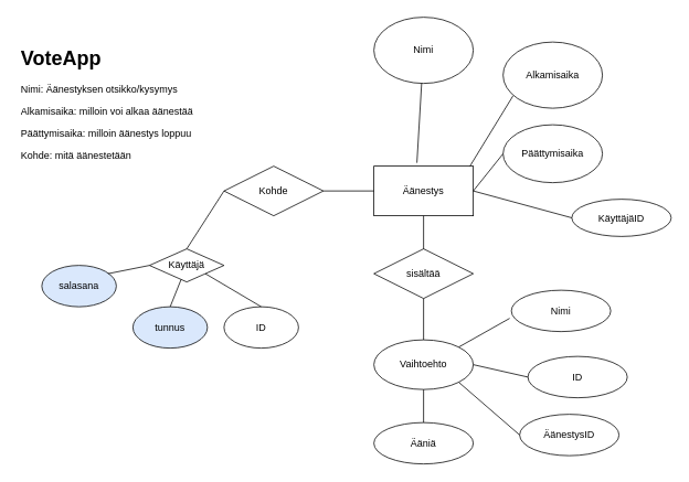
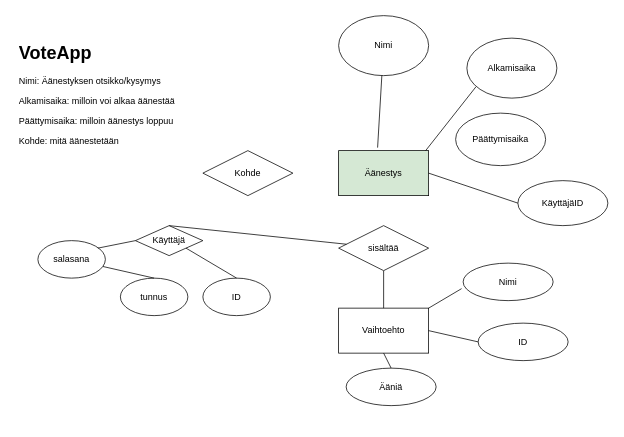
  <mxCell id="0" />
  <mxCell id="1" parent="0" />
  <mxCell id="2" value="Nimi" style="ellipse;whiteSpace=wrap;html=1;" parent="1" vertex="1"><mxGeometry x="451" width="120" height="80" as="geometry" y="20" /></mxCell>
- <mxCell id="3" value="Äänestys" style="rounded=0;whiteSpace=wrap;html=1;" parent="1" vertex="1"><mxGeometry x="451" y="200" width="120" height="60" as="geometry" /></mxCell>
- <mxCell id="4" value="Alkamisaika" style="ellipse;whiteSpace=wrap;html=1;" parent="1" vertex="1"><mxGeometry x="607" y="50" width="120" height="80" as="geometry" /></mxCell>
+ <mxCell id="3" value="Äänestys" style="rounded=0;whiteSpace=wrap;html=1;fillColor=#d5e8d4;" parent="1" vertex="1"><mxGeometry x="451" y="200" width="120" height="60" as="geometry" /></mxCell>
+ <mxCell id="4" value="Alkamisaika" style="ellipse;whiteSpace=wrap;html=1;" parent="1" vertex="1"><mxGeometry x="622" y="50" width="120" height="80" as="geometry" /></mxCell>
  <mxCell id="5" value="Päättymisaika" style="ellipse;whiteSpace=wrap;html=1;" parent="1" vertex="1"><mxGeometry x="607" y="150" width="120" height="70" as="geometry" /></mxCell>
  <mxCell id="6" value="" style="endArrow=none;html=1;exitX=0.433;exitY=-0.067;exitDx=0;exitDy=0;exitPerimeter=0;" parent="1" source="3" target="2" edge="1"><mxGeometry width="50" height="50" relative="1" as="geometry"><mxPoint x="467" y="170" as="sourcePoint" /><mxPoint x="517" y="120" as="targetPoint" /></mxGeometry></mxCell>
  <mxCell id="7" value="" style="endArrow=none;html=1;entryX=0.1;entryY=0.813;entryDx=0;entryDy=0;entryPerimeter=0;" parent="1" target="4" edge="1"><mxGeometry width="50" height="50" relative="1" as="geometry"><mxPoint x="567" y="200" as="sourcePoint" /><mxPoint x="617" y="150" as="targetPoint" /></mxGeometry></mxCell>
- <mxCell id="8" value="" style="endArrow=none;html=1;exitX=1;exitY=0.5;exitDx=0;exitDy=0;entryX=0;entryY=0.5;entryDx=0;entryDy=0;" parent="1" source="3" target="5" edge="1"><mxGeometry width="50" height="50" relative="1" as="geometry"><mxPoint x="607" y="240" as="sourcePoint" /><mxPoint x="657" y="190" as="targetPoint" /></mxGeometry></mxCell>
  <mxCell id="9" value="&lt;h1&gt;VoteApp&lt;/h1&gt;&lt;p&gt;Nimi: Äänestyksen otsikko/kysymys&lt;/p&gt;&lt;p&gt;Alkamisaika: milloin voi alkaa äänestää&lt;/p&gt;&lt;p&gt;Päättymisaika: milloin äänestys loppuu&lt;/p&gt;&lt;p&gt;Kohde: mitä äänestetään&lt;/p&gt;" style="text;html=1;strokeColor=none;fillColor=none;spacing=5;spacingTop=-20;whiteSpace=wrap;overflow=hidden;rounded=0;" parent="1" vertex="1"><mxGeometry x="20" y="50" width="310" height="190" as="geometry" /></mxCell>
- <mxCell id="10" value="Vaihtoehto" style="ellipse;whiteSpace=wrap;html=1;" vertex="1" parent="1"><mxGeometry x="451" y="410" width="120" height="60" as="geometry" /></mxCell>
- <mxCell id="11" value="" style="endArrow=none;html=1;entryX=0.5;entryY=1;entryDx=0;entryDy=0;exitX=0.5;exitY=0;exitDx=0;exitDy=0;" edge="1" parent="1" source="10" target="3"><mxGeometry width="50" height="50" relative="1" as="geometry"><mxPoint x="497" y="360" as="sourcePoint" /><mxPoint x="547" y="310" as="targetPoint" /></mxGeometry></mxCell>
+ <mxCell id="10" value="Vaihtoehto" style="rounded=0;whiteSpace=wrap;html=1;" vertex="1" parent="1"><mxGeometry x="451" y="410" width="120" height="60" as="geometry" /></mxCell>
+ <mxCell id="11" value="" style="endArrow=none;html=1;exitX=0.5;exitY=0;exitDx=0;exitDy=0;" edge="1" parent="1" source="10" target="14"><mxGeometry width="50" height="50" relative="1" as="geometry"><mxPoint x="497" y="360" as="sourcePoint" /><mxPoint x="547" y="310" as="targetPoint" /></mxGeometry></mxCell>
  <mxCell id="12" value="Nimi" style="ellipse;whiteSpace=wrap;html=1;" vertex="1" parent="1"><mxGeometry x="617" y="350" width="120" height="50" as="geometry" /></mxCell>
  <mxCell id="13" value="" style="endArrow=none;html=1;entryX=-0.017;entryY=0.68;entryDx=0;entryDy=0;entryPerimeter=0;exitX=1;exitY=0;exitDx=0;exitDy=0;" edge="1" parent="1" source="10" target="12"><mxGeometry width="50" height="50" relative="1" as="geometry"><mxPoint x="587" y="460" as="sourcePoint" /><mxPoint x="637" y="410" as="targetPoint" /></mxGeometry></mxCell>
  <mxCell id="14" value="sisältää" style="shape=rhombus;perimeter=rhombusPerimeter;whiteSpace=wrap;html=1;align=center;" vertex="1" parent="1"><mxGeometry x="451" y="300" width="120" height="60" as="geometry" /></mxCell>
  <mxCell id="15" value="ID" style="ellipse;whiteSpace=wrap;html=1;" vertex="1" parent="1"><mxGeometry x="637" y="430" width="120" height="50" as="geometry" /></mxCell>
  <mxCell id="16" value="" style="endArrow=none;html=1;exitX=1;exitY=0.5;exitDx=0;exitDy=0;entryX=0;entryY=0.5;entryDx=0;entryDy=0;" edge="1" parent="1" source="10" target="15"><mxGeometry width="50" height="50" relative="1" as="geometry"><mxPoint x="597" y="510" as="sourcePoint" /><mxPoint x="647" y="460" as="targetPoint" /></mxGeometry></mxCell>
- <mxCell id="17" value="ÄänestysID" style="ellipse;whiteSpace=wrap;html=1;" vertex="1" parent="1"><mxGeometry x="627" y="500" width="120" height="50" as="geometry" /></mxCell>
- <mxCell id="18" value="" style="endArrow=none;html=1;entryX=1;entryY=1;entryDx=0;entryDy=0;exitX=0;exitY=0.5;exitDx=0;exitDy=0;" edge="1" parent="1" source="17" target="10"><mxGeometry width="50" height="50" relative="1" as="geometry"><mxPoint x="627" y="513" as="sourcePoint" /><mxPoint x="607" y="500" as="targetPoint" /></mxGeometry></mxCell>
- <mxCell id="19" value="Ääniä" style="ellipse;whiteSpace=wrap;html=1;" vertex="1" parent="1"><mxGeometry x="451" y="510" width="120" height="50" as="geometry" /></mxCell>
+ <mxCell id="19" value="Ääniä" style="ellipse;whiteSpace=wrap;html=1;" vertex="1" parent="1"><mxGeometry x="461" y="490" width="120" height="50" as="geometry" /></mxCell>
  <mxCell id="20" value="" style="endArrow=none;html=1;exitX=0.5;exitY=0;exitDx=0;exitDy=0;entryX=0.5;entryY=1;entryDx=0;entryDy=0;" edge="1" parent="1" source="19" target="10"><mxGeometry width="50" height="50" relative="1" as="geometry"><mxPoint x="487" y="520" as="sourcePoint" /><mxPoint x="537" y="470" as="targetPoint" /></mxGeometry></mxCell>
  <mxCell id="21" value="Käyttäjä" style="rhombus;whiteSpace=wrap;html=1;" vertex="1" parent="1"><mxGeometry x="180" y="300" width="90" height="40" as="geometry" /></mxCell>
  <mxCell id="22" value="Kohde" style="shape=rhombus;perimeter=rhombusPerimeter;whiteSpace=wrap;html=1;align=center;" vertex="1" parent="1"><mxGeometry x="270" y="200" width="120" height="60" as="geometry" /></mxCell>
- <mxCell id="23" value="" style="endArrow=none;html=1;entryX=0;entryY=0.5;entryDx=0;entryDy=0;exitX=0.5;exitY=0;exitDx=0;exitDy=0;" edge="1" parent="1" source="21" target="22"><mxGeometry width="50" height="50" relative="1" as="geometry"><mxPoint x="190" y="290" as="sourcePoint" /><mxPoint x="240" y="240" as="targetPoint" /></mxGeometry></mxCell>
+ <mxCell id="23" value="" style="endArrow=none;html=1;exitX=0.5;exitY=0;exitDx=0;exitDy=0;" edge="1" parent="1" source="21" target="14"><mxGeometry width="50" height="50" relative="1" as="geometry"><mxPoint x="190" y="290" as="sourcePoint" /><mxPoint x="240" y="240" as="targetPoint" /></mxGeometry></mxCell>
  <mxCell id="24" value="ID" style="ellipse;whiteSpace=wrap;html=1;" vertex="1" parent="1"><mxGeometry x="270" y="370" width="90" height="50" as="geometry" /></mxCell>
- <mxCell id="25" value="tunnus" style="ellipse;whiteSpace=wrap;html=1;fillColor=#dae8fc;" vertex="1" parent="1"><mxGeometry x="160" y="370" width="90" height="50" as="geometry" /></mxCell>
- <mxCell id="26" value="salasana" style="ellipse;whiteSpace=wrap;html=1;fillColor=#dae8fc;" vertex="1" parent="1"><mxGeometry x="50" y="320" width="90" height="50" as="geometry" /></mxCell>
+ <mxCell id="25" value="tunnus" style="ellipse;whiteSpace=wrap;html=1;" vertex="1" parent="1"><mxGeometry x="160" y="370" width="90" height="50" as="geometry" /></mxCell>
+ <mxCell id="26" value="salasana" style="ellipse;whiteSpace=wrap;html=1;" vertex="1" parent="1"><mxGeometry x="50" y="320" width="90" height="50" as="geometry" /></mxCell>
  <mxCell id="27" value="" style="endArrow=none;html=1;entryX=0;entryY=0.5;entryDx=0;entryDy=0;" edge="1" parent="1" target="21"><mxGeometry width="50" height="50" relative="1" as="geometry"><mxPoint x="130" y="330" as="sourcePoint" /><mxPoint x="180" y="280" as="targetPoint" /></mxGeometry></mxCell>
  <mxCell id="28" value="" style="endArrow=none;html=1;exitX=0.5;exitY=0;exitDx=0;exitDy=0;entryX=1;entryY=1;entryDx=0;entryDy=0;" edge="1" parent="1" source="24" target="21"><mxGeometry width="50" height="50" relative="1" as="geometry"><mxPoint x="290" y="360" as="sourcePoint" /><mxPoint x="340" y="310" as="targetPoint" /></mxGeometry></mxCell>
- <mxCell id="29" value="" style="endArrow=none;html=1;exitX=0.5;exitY=0;exitDx=0;exitDy=0;" edge="1" parent="1" source="25" target="21"><mxGeometry width="50" height="50" relative="1" as="geometry"><mxPoint x="220" y="470" as="sourcePoint" /><mxPoint x="270" y="420" as="targetPoint" /></mxGeometry></mxCell>
- <mxCell id="30" value="" style="endArrow=none;html=1;exitX=1;exitY=0.5;exitDx=0;exitDy=0;entryX=0;entryY=0.5;entryDx=0;entryDy=0;" edge="1" parent="1" source="22" target="3"><mxGeometry width="50" height="50" relative="1" as="geometry"><mxPoint x="390" y="210" as="sourcePoint" /><mxPoint x="440" y="160" as="targetPoint" /></mxGeometry></mxCell>
- <mxCell id="31" value="KäyttäjäID" style="ellipse;whiteSpace=wrap;html=1;" vertex="1" parent="1"><mxGeometry x="690" y="240" width="120" height="45" as="geometry" /></mxCell>
+ <mxCell id="29" value="" style="endArrow=none;html=1;exitX=0.5;exitY=0;exitDx=0;exitDy=0;" edge="1" parent="1" source="25" target="26"><mxGeometry width="50" height="50" relative="1" as="geometry"><mxPoint x="220" y="470" as="sourcePoint" /><mxPoint x="270" y="420" as="targetPoint" /></mxGeometry></mxCell>
+ <mxCell id="31" value="KäyttäjäID" style="ellipse;whiteSpace=wrap;html=1;" vertex="1" parent="1"><mxGeometry x="690" y="240" width="120" height="60" as="geometry" /></mxCell>
  <mxCell id="32" value="" style="endArrow=none;html=1;entryX=0;entryY=0.5;entryDx=0;entryDy=0;exitX=1;exitY=0.5;exitDx=0;exitDy=0;" edge="1" parent="1" source="3" target="31"><mxGeometry width="50" height="50" relative="1" as="geometry"><mxPoint x="610" y="290" as="sourcePoint" /><mxPoint x="660" y="240" as="targetPoint" /></mxGeometry></mxCell>
